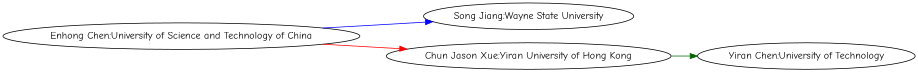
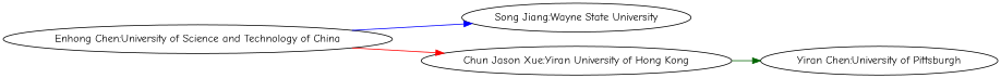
  strict digraph {
    fontname="Comic Neue"
    rankdir=LR
    node [fontname="Comic Neue"]
    edge [fontname="Comic Neue"]
    "Enhong Chen:University of Science and Technology of China"
    "Song Jiang:Wayne State University"
    n3 [label="Chun Jason Xue:Yiran University of Hong Kong"]
-   "Yiran Chen:University of Pittsburgh" [label="Yiran Chen:University of Technology"]
+   "Yiran Chen:University of Pittsburgh"
    "Enhong Chen:University of Science and Technology of China" -> "Song Jiang:Wayne State University" [color=blue]
    "Enhong Chen:University of Science and Technology of China" -> n3 [color=red]
    n3 -> "Yiran Chen:University of Pittsburgh" [color=darkgreen]
  }
